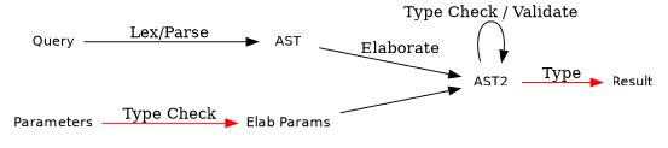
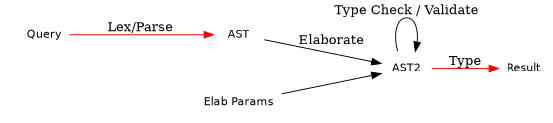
  digraph {
    fontname=Helvetica
    fontsize=24
    labeljust=l
    labelloc=t
    nodesep=0.5
    rankdir=LR
    node [fontname=Helvetica fontsize=12 labelfontname=Helvetica shape=plaintext]
    n1 [label=Query]
    n2 [label=AST]
    n3 [label=AST2]
    n4 [label=Result]
-   n5 [label=Parameters]
    n6 [label="Elab Params"]
-   n1 -> n2 [label="Lex/Parse"]
+   n1 -> n2 [label="Lex/Parse" color=red]
    n2 -> n3 [label=Elaborate]
    n3 -> n3 [label="Type Check / Validate"]
    n3 -> n4 [color=red label=Type]
-   n5 -> n6 [color=red label="Type Check"]
    n6 -> n3 [color=black]
  }
